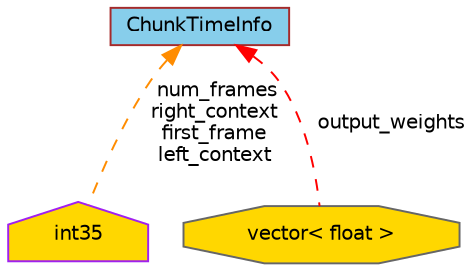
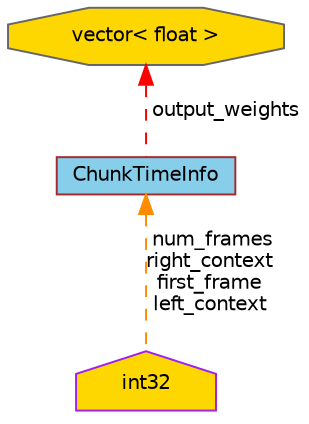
  digraph {
    node [fillcolor=gold fontname=Helvetica fontsize=10 style=filled]
    edge [dir=back fontname=Helvetica fontsize=10 labelfontname=Helvetica labelfontsize=10 style=dashed]
    n1 [color=brown fillcolor=skyblue fontcolor=black height=0.2 label=ChunkTimeInfo shape=box width=0.4]
-   n2 [color=purple height=0.2 label=int35 shape=house width=0.4]
+   n2 [color=purple height=0.2 label=int32 shape=house width=0.4]
    n3 [color=gray40 height=0.2 label="vector\< float \>" shape=octagon width=0.4]
    n1 -> n2 [color=darkorange label=" num_frames\nright_context\nfirst_frame\nleft_context"]
-   n1 -> n3 [color=red label=" output_weights"]
+   n3 -> n1 [color=red label=" output_weights"]
  }
